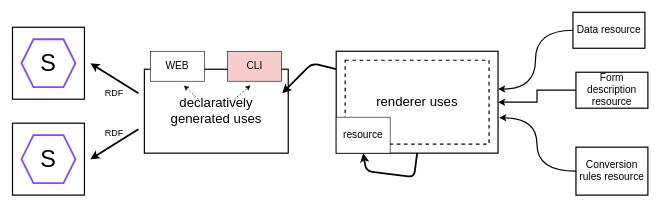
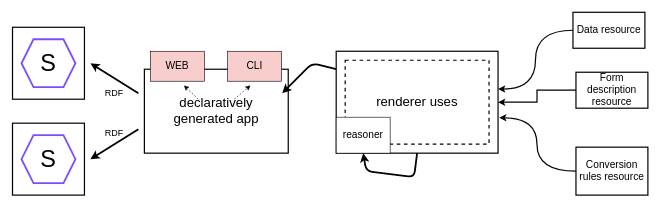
  <mxCell id="0" />
  <mxCell id="1" parent="0" />
- <mxCell id="2" value="&lt;font style=&quot;font-size: 22px;&quot;&gt;declaratively&lt;br&gt;generated uses&lt;/font&gt;" style="rounded=0;whiteSpace=wrap;html=1;strokeWidth=2;" parent="1" vertex="1"><mxGeometry x="240" y="115" width="240" height="140" as="geometry" /></mxCell>
+ <mxCell id="2" value="&lt;font style=&quot;font-size: 22px;&quot;&gt;declaratively&lt;br&gt;generated app&lt;/font&gt;" style="rounded=0;whiteSpace=wrap;html=1;strokeWidth=2;" parent="1" vertex="1"><mxGeometry x="240" y="115" width="240" height="140" as="geometry" /></mxCell>
  <mxCell id="3" value="" style="group" parent="1" vertex="1" connectable="0"><mxGeometry x="20" y="205" width="120" height="120" as="geometry" /></mxCell>
  <mxCell id="4" value="" style="whiteSpace=wrap;html=1;aspect=fixed;strokeWidth=2;" parent="3" vertex="1"><mxGeometry width="120" height="120" as="geometry" /></mxCell>
  <mxCell id="5" value="&lt;font style=&quot;font-size: 39px;&quot;&gt;S&lt;/font&gt;" style="shape=hexagon;perimeter=hexagonPerimeter2;whiteSpace=wrap;html=1;fixedSize=1;strokeWidth=3;strokeColor=#7C4DFF;" parent="3" vertex="1"><mxGeometry x="15" y="20" width="90" height="80" as="geometry" /></mxCell>
  <mxCell id="6" value="" style="group" parent="1" vertex="1" connectable="0"><mxGeometry x="20" y="45" width="120" height="120" as="geometry" /></mxCell>
  <mxCell id="7" value="" style="whiteSpace=wrap;html=1;aspect=fixed;strokeWidth=2;" parent="6" vertex="1"><mxGeometry width="120" height="120" as="geometry" /></mxCell>
  <mxCell id="8" value="&lt;font style=&quot;font-size: 39px;&quot;&gt;S&lt;/font&gt;" style="shape=hexagon;perimeter=hexagonPerimeter2;whiteSpace=wrap;html=1;fixedSize=1;strokeWidth=3;strokeColor=#7C4DFF;" parent="6" vertex="1"><mxGeometry x="15" y="20" width="90" height="80" as="geometry" /></mxCell>
  <mxCell id="9" value="" style="endArrow=classic;html=1;rounded=0;strokeWidth=3;" parent="1" edge="1"><mxGeometry width="50" height="50" relative="1" as="geometry"><mxPoint x="230" y="215" as="sourcePoint" /><mxPoint x="150" y="265" as="targetPoint" /></mxGeometry></mxCell>
  <mxCell id="10" value="" style="endArrow=classic;html=1;rounded=0;strokeWidth=3;" parent="1" edge="1"><mxGeometry width="50" height="50" relative="1" as="geometry"><mxPoint x="230" y="155" as="sourcePoint" /><mxPoint x="150" y="105" as="targetPoint" /></mxGeometry></mxCell>
  <mxCell id="11" value="&lt;font style=&quot;font-size: 15px;&quot;&gt;RDF&lt;/font&gt;" style="text;html=1;strokeColor=none;fillColor=none;align=center;verticalAlign=middle;whiteSpace=wrap;rounded=0;" parent="1" vertex="1"><mxGeometry x="160" y="206" width="60" height="30" as="geometry" /></mxCell>
  <mxCell id="12" value="&lt;font style=&quot;font-size: 15px;&quot;&gt;RDF&lt;/font&gt;" style="text;html=1;strokeColor=none;fillColor=none;align=center;verticalAlign=middle;whiteSpace=wrap;rounded=0;" parent="1" vertex="1"><mxGeometry x="160" y="139" width="60" height="30" as="geometry" /></mxCell>
  <mxCell id="13" value="" style="rounded=0;whiteSpace=wrap;html=1;strokeWidth=2;" parent="1" vertex="1"><mxGeometry x="560" y="85" width="270" height="170" as="geometry" /></mxCell>
  <mxCell id="14" value="&lt;font style=&quot;font-size: 22px;&quot;&gt;renderer uses&lt;/font&gt;" style="rounded=0;whiteSpace=wrap;html=1;strokeWidth=2;dashed=1;" parent="1" vertex="1"><mxGeometry x="575" y="100" width="240" height="140" as="geometry" /></mxCell>
  <mxCell id="15" value="" style="endArrow=classic;html=1;rounded=1;strokeWidth=3;" parent="1" edge="1"><mxGeometry width="50" height="50" relative="1" as="geometry"><mxPoint x="560" y="115" as="sourcePoint" /><mxPoint x="470" y="155" as="targetPoint" /><Array as="points"><mxPoint x="520" y="105" /></Array></mxGeometry></mxCell>
  <mxCell id="16" style="edgeStyle=orthogonalEdgeStyle;orthogonalLoop=1;jettySize=auto;html=1;entryX=1;entryY=0.371;entryDx=0;entryDy=0;entryPerimeter=0;curved=1;strokeWidth=2;" parent="1" source="17" target="13" edge="1"><mxGeometry relative="1" as="geometry" /></mxCell>
  <mxCell id="17" value="&lt;font style=&quot;font-size: 17px;&quot;&gt;Data resource&lt;/font&gt;" style="rounded=0;whiteSpace=wrap;html=1;strokeWidth=2;" parent="1" vertex="1"><mxGeometry x="955" y="20" width="120" height="60" as="geometry" /></mxCell>
  <mxCell id="18" style="edgeStyle=orthogonalEdgeStyle;orthogonalLoop=1;jettySize=auto;html=1;entryX=1.007;entryY=0.653;entryDx=0;entryDy=0;entryPerimeter=0;curved=1;strokeWidth=2;" parent="1" source="19" target="13" edge="1"><mxGeometry relative="1" as="geometry" /></mxCell>
  <mxCell id="19" value="&lt;font style=&quot;font-size: 17px;&quot;&gt;Conversion rules resource&lt;/font&gt;" style="rounded=0;whiteSpace=wrap;html=1;strokeWidth=2;" parent="1" vertex="1"><mxGeometry x="960" y="245" width="120" height="80" as="geometry" /></mxCell>
  <mxCell id="20" style="edgeStyle=orthogonalEdgeStyle;rounded=0;orthogonalLoop=1;jettySize=auto;html=1;entryX=1;entryY=0.5;entryDx=0;entryDy=0;strokeWidth=2;" parent="1" source="21" target="13" edge="1"><mxGeometry relative="1" as="geometry" /></mxCell>
  <mxCell id="21" value="&lt;font style=&quot;font-size: 17px;&quot;&gt;Form description resource&lt;/font&gt;" style="rounded=0;whiteSpace=wrap;html=1;strokeWidth=2;" parent="1" vertex="1"><mxGeometry x="960" y="120" width="120" height="60" as="geometry" /></mxCell>
- <mxCell id="22" value="&lt;font style=&quot;font-size: 17px;&quot;&gt;WEB&lt;/font&gt;" style="rounded=0;whiteSpace=wrap;html=1;" parent="1" vertex="1"><mxGeometry x="250" y="85" width="90" height="50" as="geometry" /></mxCell>
+ <mxCell id="22" value="&lt;font style=&quot;font-size: 17px;&quot;&gt;WEB&lt;/font&gt;" style="rounded=0;whiteSpace=wrap;html=1;fillColor=#f8cecc;" parent="1" vertex="1"><mxGeometry x="250" y="85" width="90" height="50" as="geometry" /></mxCell>
  <mxCell id="23" value="&lt;font style=&quot;font-size: 17px;&quot;&gt;CLI&lt;/font&gt;" style="rounded=0;whiteSpace=wrap;html=1;fillColor=#f8cecc;" parent="1" vertex="1"><mxGeometry x="379" y="85" width="90" height="50" as="geometry" /></mxCell>
  <mxCell id="24" value="" style="endArrow=classic;html=1;rounded=0;dashed=1;" parent="1" edge="1"><mxGeometry width="50" height="50" relative="1" as="geometry"><mxPoint x="390" y="165" as="sourcePoint" /><mxPoint x="417" y="142" as="targetPoint" /></mxGeometry></mxCell>
  <mxCell id="25" value="" style="endArrow=classic;html=1;rounded=0;dashed=1;" parent="1" edge="1"><mxGeometry width="50" height="50" relative="1" as="geometry"><mxPoint x="330" y="165" as="sourcePoint" /><mxPoint x="306" y="142" as="targetPoint" /></mxGeometry></mxCell>
- <mxCell id="26" value="&lt;font style=&quot;font-size: 17px;&quot;&gt;resource&lt;/font&gt;" style="rounded=0;whiteSpace=wrap;html=1;" parent="1" vertex="1"><mxGeometry x="560" y="195" width="90" height="60" as="geometry" /></mxCell>
+ <mxCell id="26" value="&lt;font style=&quot;font-size: 17px;&quot;&gt;reasoner&lt;/font&gt;" style="rounded=0;whiteSpace=wrap;html=1;" parent="1" vertex="1"><mxGeometry x="560" y="195" width="90" height="60" as="geometry" /></mxCell>
  <mxCell id="27" value="" style="endArrow=classic;html=1;rounded=1;strokeWidth=3;entryX=0.5;entryY=1;entryDx=0;entryDy=0;exitX=0.5;exitY=1;exitDx=0;exitDy=0;" parent="1" source="13" target="26" edge="1"><mxGeometry width="50" height="50" relative="1" as="geometry"><mxPoint x="235" y="187" as="sourcePoint" /><mxPoint x="555" y="237" as="targetPoint" /><Array as="points"><mxPoint x="690" y="295" /><mxPoint x="610" y="285" /></Array></mxGeometry></mxCell>
